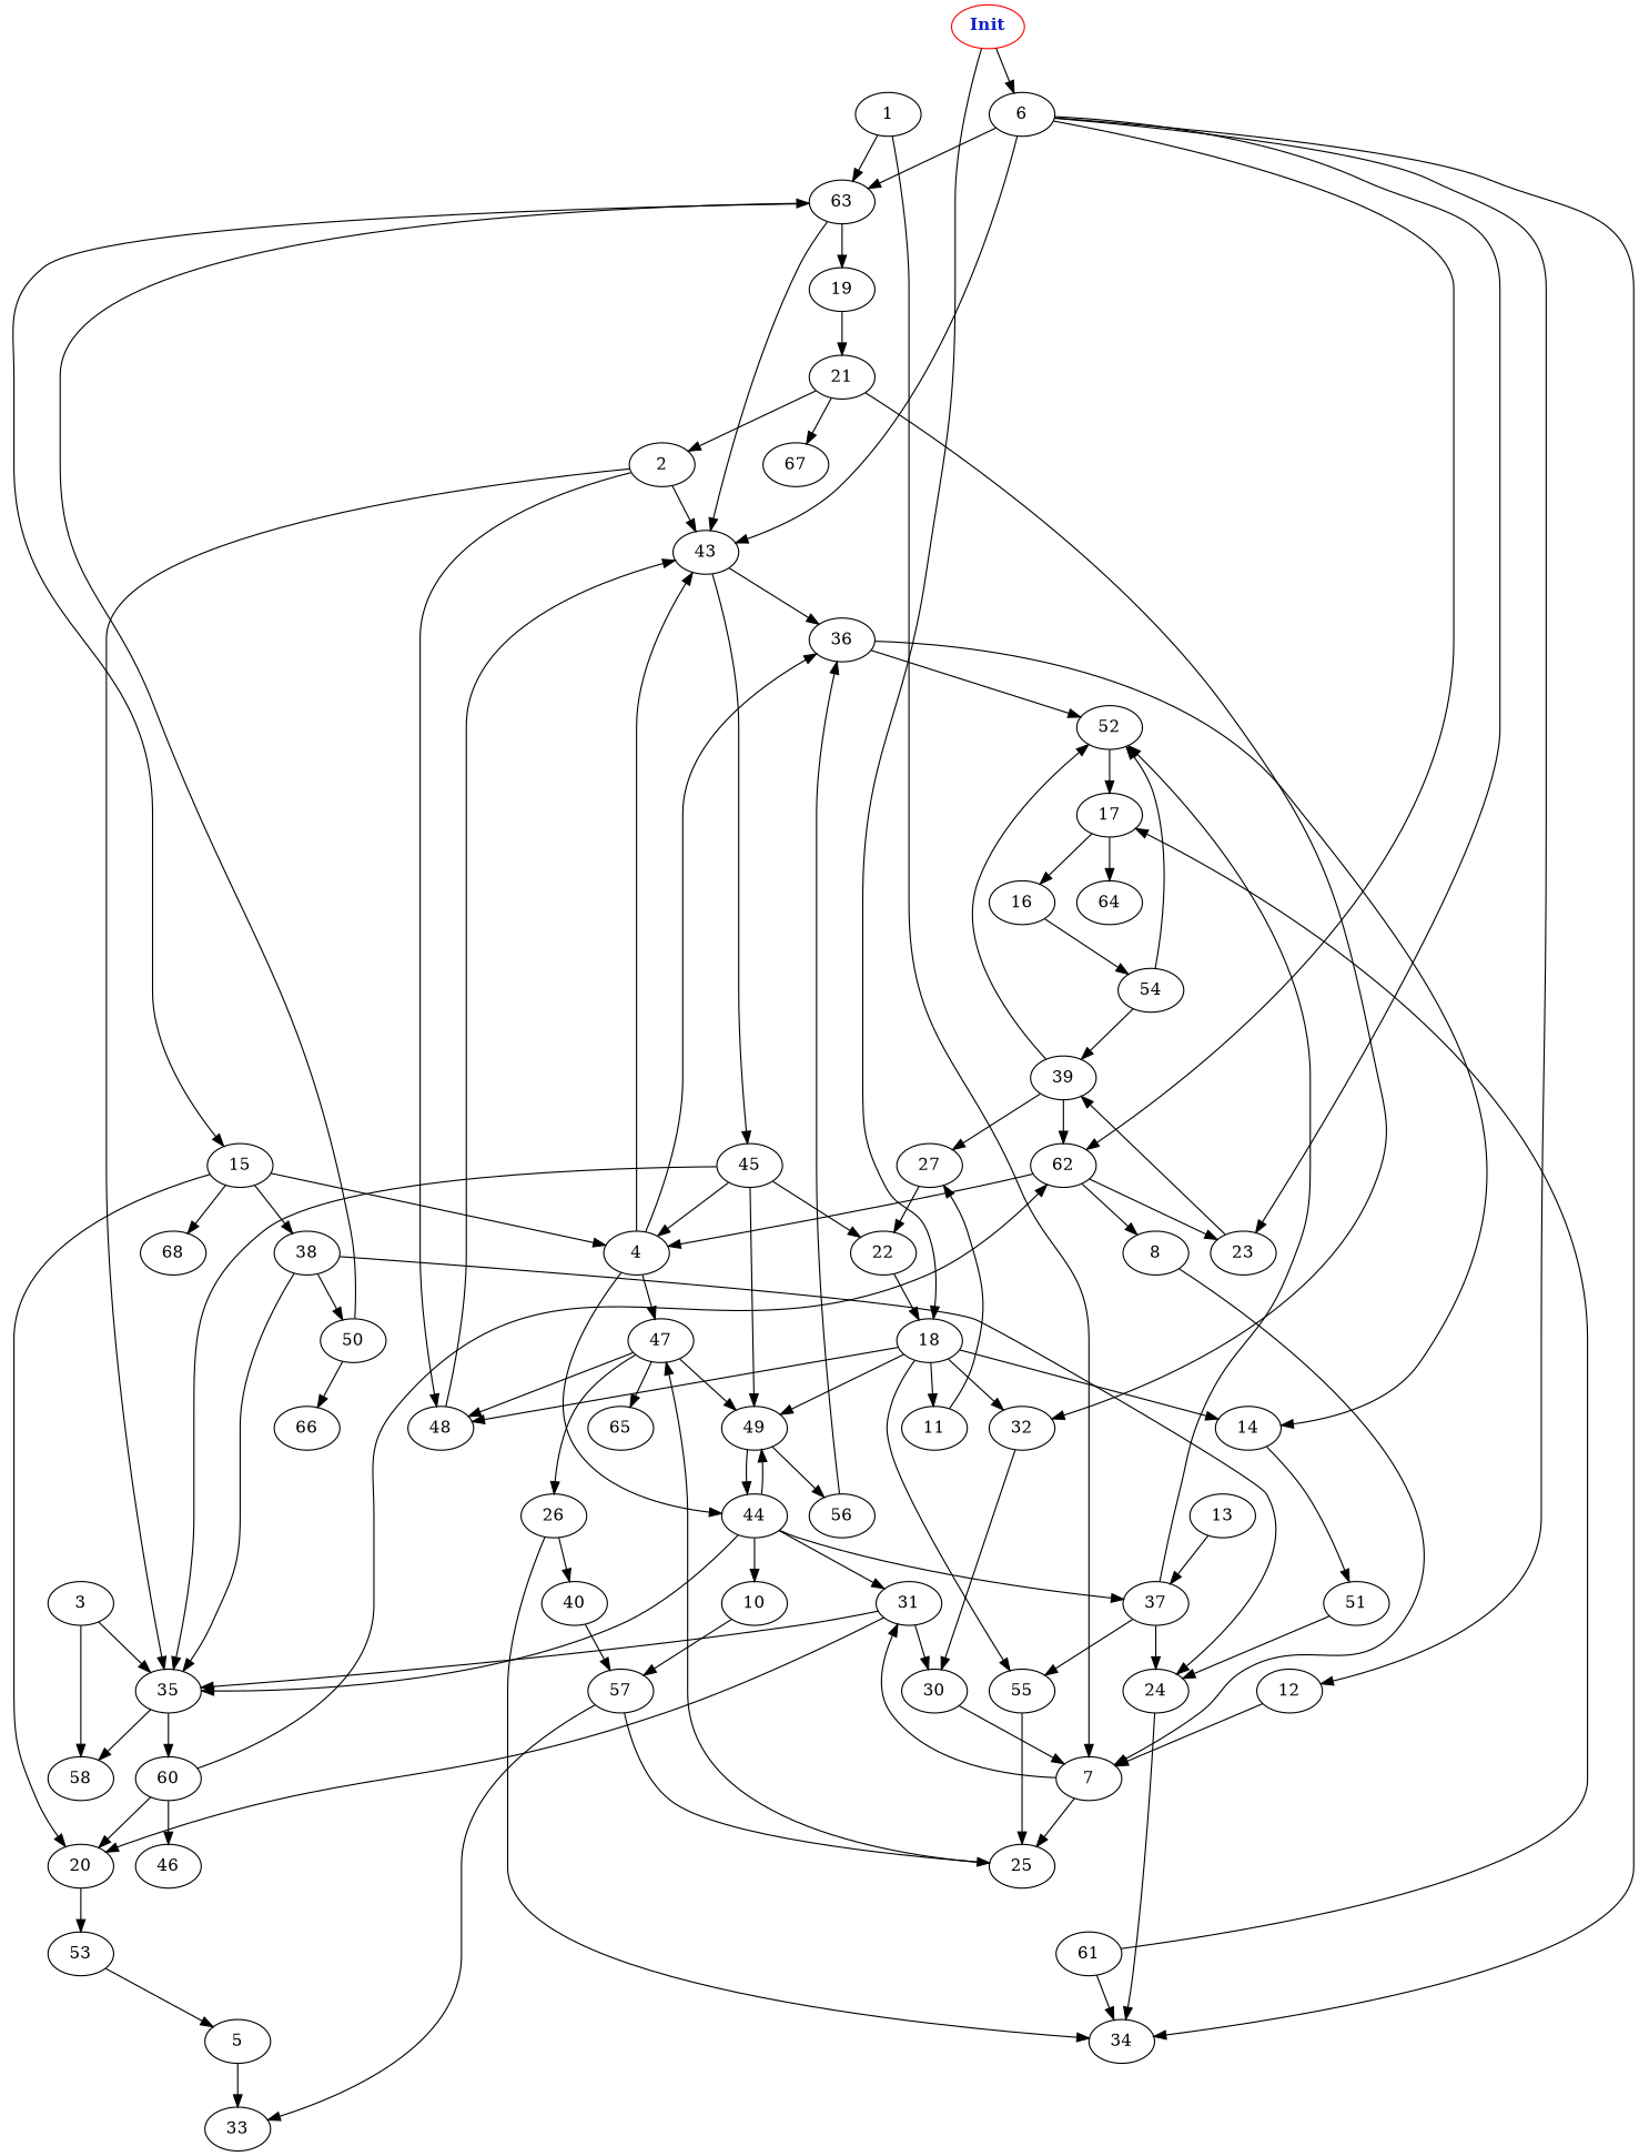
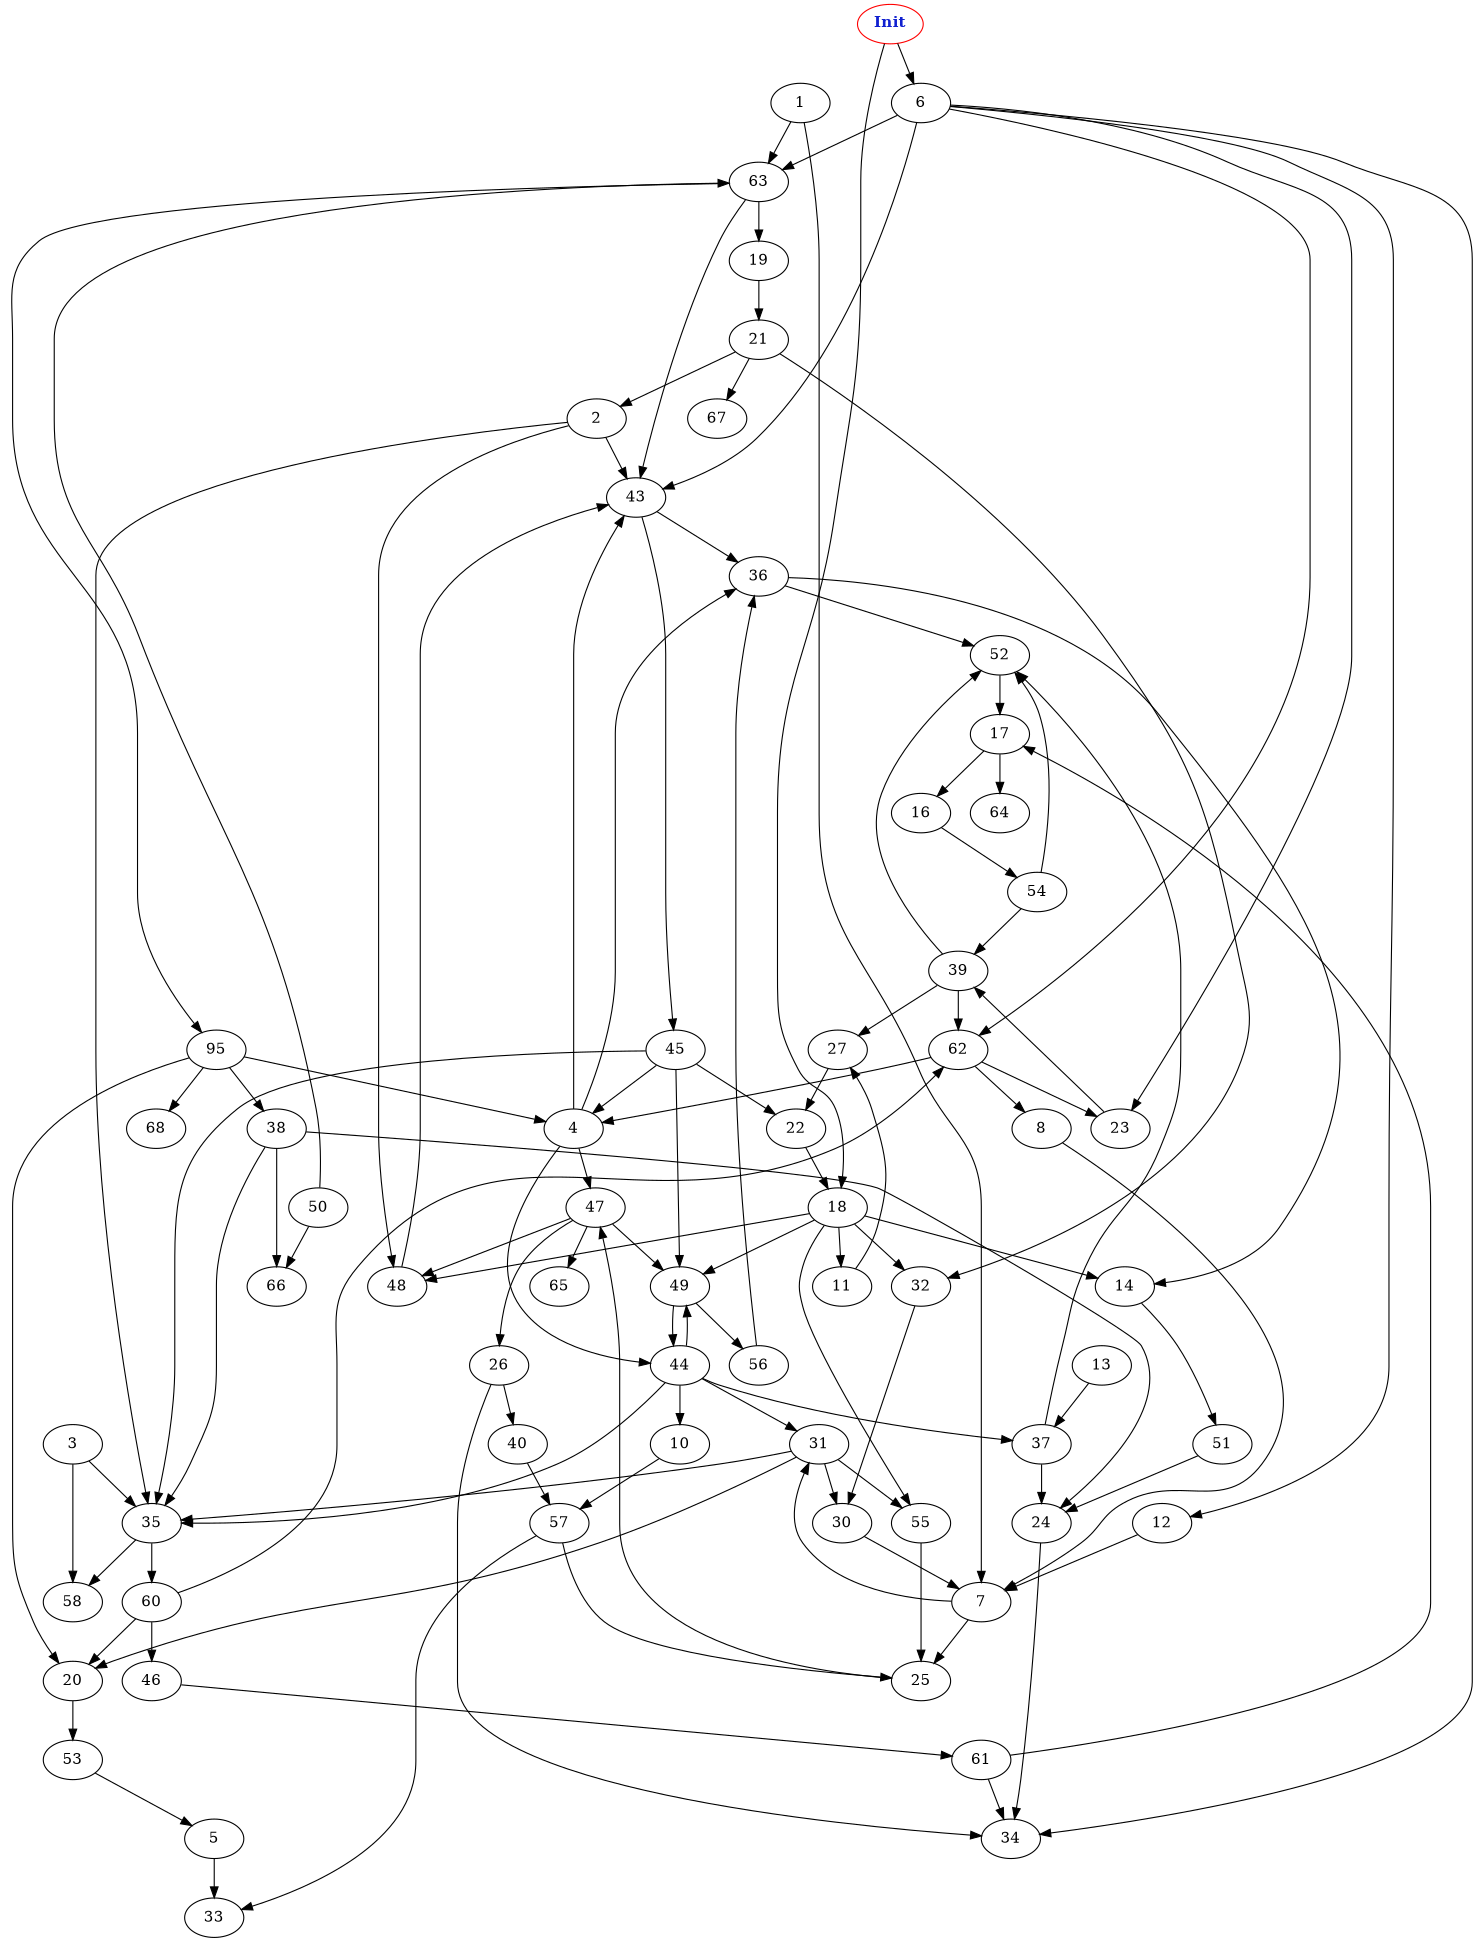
  digraph {
    edge [weight=1.0]
    n1 [color=red fontcolor="#1020d0" label=<<b>Init</b>>]
    6
    18
    63
    43
    12
    62
    23
    34
    48
    49
    55
    32
    14
    11
    19
-   15
+   15 [label=95]
    36
    45
    7
    4
    8
    39
    44
    56
    25
    30
    51
    27
    21
    20
    38
    68
    52
    35
    22
    31
    n38 [label=47]
    37
    10
    24
    5
    33
    13
    53
    2
    58
    60
    57
    46
    61
    17
    26
    65
    40
    64
    16
    54
    1
    67
    50
    66
    3
    n1 -> 6
    n1 -> 18
    6 -> 63 [weight=5.0]
    6 -> 43 [weight=4.0]
    6 -> 12
    6 -> 62
    6 -> 23 [weight=2.0]
    6 -> 34 [weight=4.0]
    18 -> 48 [weight=2.0]
    18 -> 49 [weight=5.0]
    18 -> 55
    18 -> 32 [weight=5.0]
    18 -> 14 [weight=9.0]
    18 -> 11
    63 -> 43 [weight=6.0]
    63 -> 19 [weight=6.0]
    63 -> 15
    43 -> 36
    43 -> 45
    12 -> 7 [weight=8.0]
    62 -> 23 [weight=6.0]
    62 -> 4 [weight=9.0]
    62 -> 8 [weight=2.0]
    23 -> 39 [weight=6.0]
    48 -> 43
    49 -> 44
    49 -> 56 [weight=4.0]
    55 -> 25 [weight=5.0]
    32 -> 30 [weight=3.0]
    14 -> 51
    11 -> 27 [weight=2.0]
    19 -> 21 [weight=7.0]
    15 -> 4 [weight=2.0]
    15 -> 20 [weight=4.0]
    15 -> 38 [weight=6.0]
    15 -> 68 [weight=3.0]
    36 -> 14 [weight=4.0]
    36 -> 52 [weight=6.0]
    45 -> 49 [weight=9.0]
    45 -> 4 [weight=2.0]
    45 -> 35 [weight=6.0]
    45 -> 22 [weight=4.0]
    7 -> 25 [weight=9.0]
    7 -> 31
    4 -> 43 [weight=7.0]
    4 -> 36
    4 -> 44 [weight=6.0]
    4 -> n38 [weight=2.0]
    8 -> 7
    39 -> 62 [weight=9.0]
    39 -> 27 [weight=6.0]
    39 -> 52 [weight=9.0]
    44 -> 49 [weight=9.0]
    44 -> 35
    44 -> 31 [weight=4.0]
    44 -> 37 [weight=7.0]
    44 -> 10 [weight=3.0]
    56 -> 36 [weight=6.0]
    25 -> n38 [weight=6.0]
    30 -> 7 [weight=8.0]
    51 -> 24 [weight=4.0]
    27 -> 22 [weight=6.0]
    21 -> 32 [weight=8.0]
    21 -> 2 [weight=7.0]
    21 -> 67
    20 -> 53 [weight=6.0]
    38 -> 35
    38 -> 24 [weight=5.0]
-   38 -> 50
+   38 -> 66
    52 -> 17 [weight=2.0]
    35 -> 58 [weight=4.0]
    35 -> 60 [weight=9.0]
    22 -> 18 [weight=5.0]
-   37 -> 55 [weight=5.0]
+   31 -> 55 [weight=5.0]
    31 -> 30 [weight=8.0]
    31 -> 20
    31 -> 35 [weight=3.0]
    n38 -> 48 [weight=3.0]
    n38 -> 49 [weight=4.0]
    n38 -> 26 [weight=4.0]
    n38 -> 65
    37 -> 52 [weight=7.0]
    37 -> 24 [weight=9.0]
    10 -> 57 [weight=7.0]
    24 -> 34 [weight=8.0]
    5 -> 33 [weight=4.0]
    13 -> 37 [weight=4.0]
    53 -> 5
    2 -> 43 [weight=4.0]
    2 -> 48
    2 -> 35 [weight=4.0]
    60 -> 62
    60 -> 20 [weight=4.0]
    60 -> 46 [weight=4.0]
    57 -> 25
    57 -> 33
+   46 -> 61
    61 -> 34 [weight=7.0]
    61 -> 17 [weight=5.0]
    17 -> 64 [weight=5.0]
    17 -> 16
    26 -> 34 [weight=5.0]
    26 -> 40 [weight=8.0]
    40 -> 57 [weight=3.0]
    16 -> 54 [weight=4.0]
    54 -> 39
    54 -> 52 [weight=7.0]
    1 -> 63 [weight=5.0]
    1 -> 7 [weight=9.0]
    50 -> 63
    50 -> 66 [weight=5.0]
    3 -> 35 [weight=8.0]
    3 -> 58 [weight=8.0]
  }
